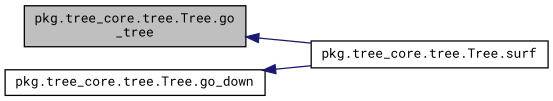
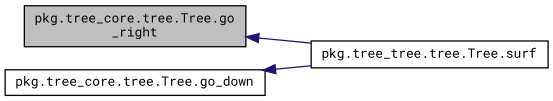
  digraph {
    fontname="Roboto Mono"
    rankdir=LR
    node [color=black fillcolor=white fontname="Roboto Mono" fontsize=10 shape=record style=filled]
    edge [color=midnightblue dir=back fontname="Roboto Mono" fontsize=10 labelfontname=Helvetica labelfontsize=10 style=solid]
-   n1 [fillcolor=grey75 fontcolor=black height=0.2 label="pkg.tree_core.tree.Tree.go\l_tree" width=0.4]
-   n2 [height=0.2 label="pkg.tree_core.tree.Tree.surf" width=0.4]
+   n1 [fillcolor=grey75 fontcolor=black height=0.2 label="pkg.tree_core.tree.Tree.go\l_right" width=0.4]
+   n2 [height=0.2 label="pkg.tree_tree.tree.Tree.surf" width=0.4]
    n3 [height=0.2 label="pkg.tree_core.tree.Tree.go_down" width=0.4]
    n1 -> n2
    n3 -> n2
  }
